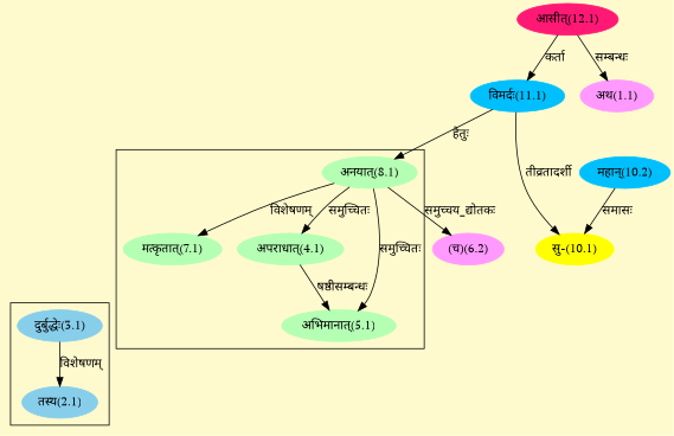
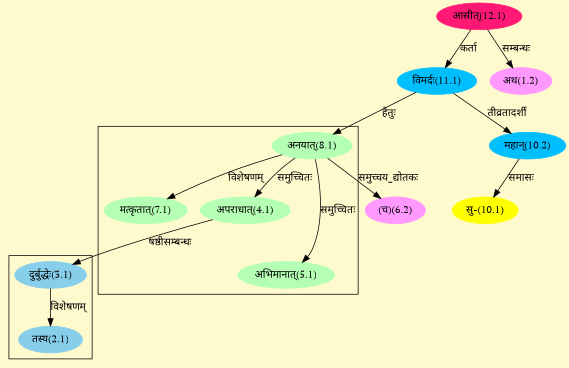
  digraph {
    bgcolor=lemonchiffon1
    compound=true
    fontname="PT Serif"
    rankdir=BT
    node [color="#B4FFB4" fontname="PT Serif" style=filled]
    edge [dir=back fontname="PT Serif"]
    n1 [color="#87CEEB" label="तस्य(2.1)"]
    n2 [color="#87CEEB" label="दुर्बुद्धेः(3.1)"]
    n3 [label="अपराधात्(4.1)"]
    n4 [label="अनयात्(8.1)"]
    n5 [label="अभिमानात्(5.1)"]
    n6 [label="मत्कृतात्(7.1)"]
    n7 [color="#00BFFF" label="विमर्दः(11.1)"]
    n8 [color="#FF1975" label="आसीत्(12.1)"]
-   n9 [color="#FF99FF" label="अथ(1.1)"]
+   n9 [color="#FF99FF" label="अथ(1.2)"]
    n10 [color="#FF99FF" label="(च)(6.2)"]
    n11 [color="#FFFF00" label="सु-(10.1)"]
    n12 [color="#00BFFF" label="महान्(10.2)"]
    subgraph cluster_1 {
      n1
      n2
    }
    subgraph cluster_2 {
      n3
      n4
      n5
      n6
    }
    n1 -> n2 [label="विशेषणम्"]
-   n5 -> n3 [label="षष्ठीसम्बन्धः"]
+   n2 -> n3 [label="षष्ठीसम्बन्धः"]
    n3 -> n4 [label="समुच्चितः"]
    n4 -> n7 [label="हेतुः"]
    n5 -> n4 [label="समुच्चितः"]
    n6 -> n4 [label="विशेषणम्"]
    n7 -> n8 [label="कर्ता"]
    n9 -> n8 [label="सम्बन्धः"]
    n10 -> n4 [label="समुच्चय_द्योतकः"]
    n11 -> n12 [label="समासः"]
-   n11 -> n7 [label="तीव्रतादर्शी"]
+   n12 -> n7 [label="तीव्रतादर्शी"]
  }
